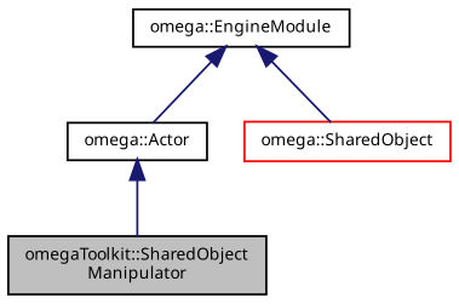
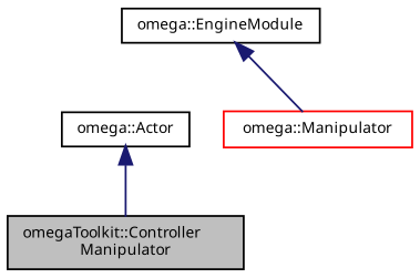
  digraph {
    node [color=black fontname="FreeSans.ttf" fontsize=8 shape=record]
    edge [color=midnightblue dir=back fontname="FreeSans.ttf" fontsize=8 labelfontname="FreeSans.ttf" labelfontsize=8 style=solid]
-   n1 [fillcolor=grey75 fontcolor=black height=0.2 label="omegaToolkit::SharedObject\lManipulator" style=filled width=0.4]
+   n1 [fillcolor=grey75 fontcolor=black height=0.2 label="omegaToolkit::Controller\lManipulator" style=filled width=0.4]
    n2 [height=0.2 label="omega::Actor" width=0.4]
    n3 [height=0.2 label="omega::EngineModule" width=0.4]
-   n4 [color=red height=0.2 label="omega::SharedObject" width=0.4]
+   n4 [color=red height=0.2 label="omega::Manipulator" width=0.4]
    n2 -> n1
-   n3 -> n2
    n3 -> n4
  }
